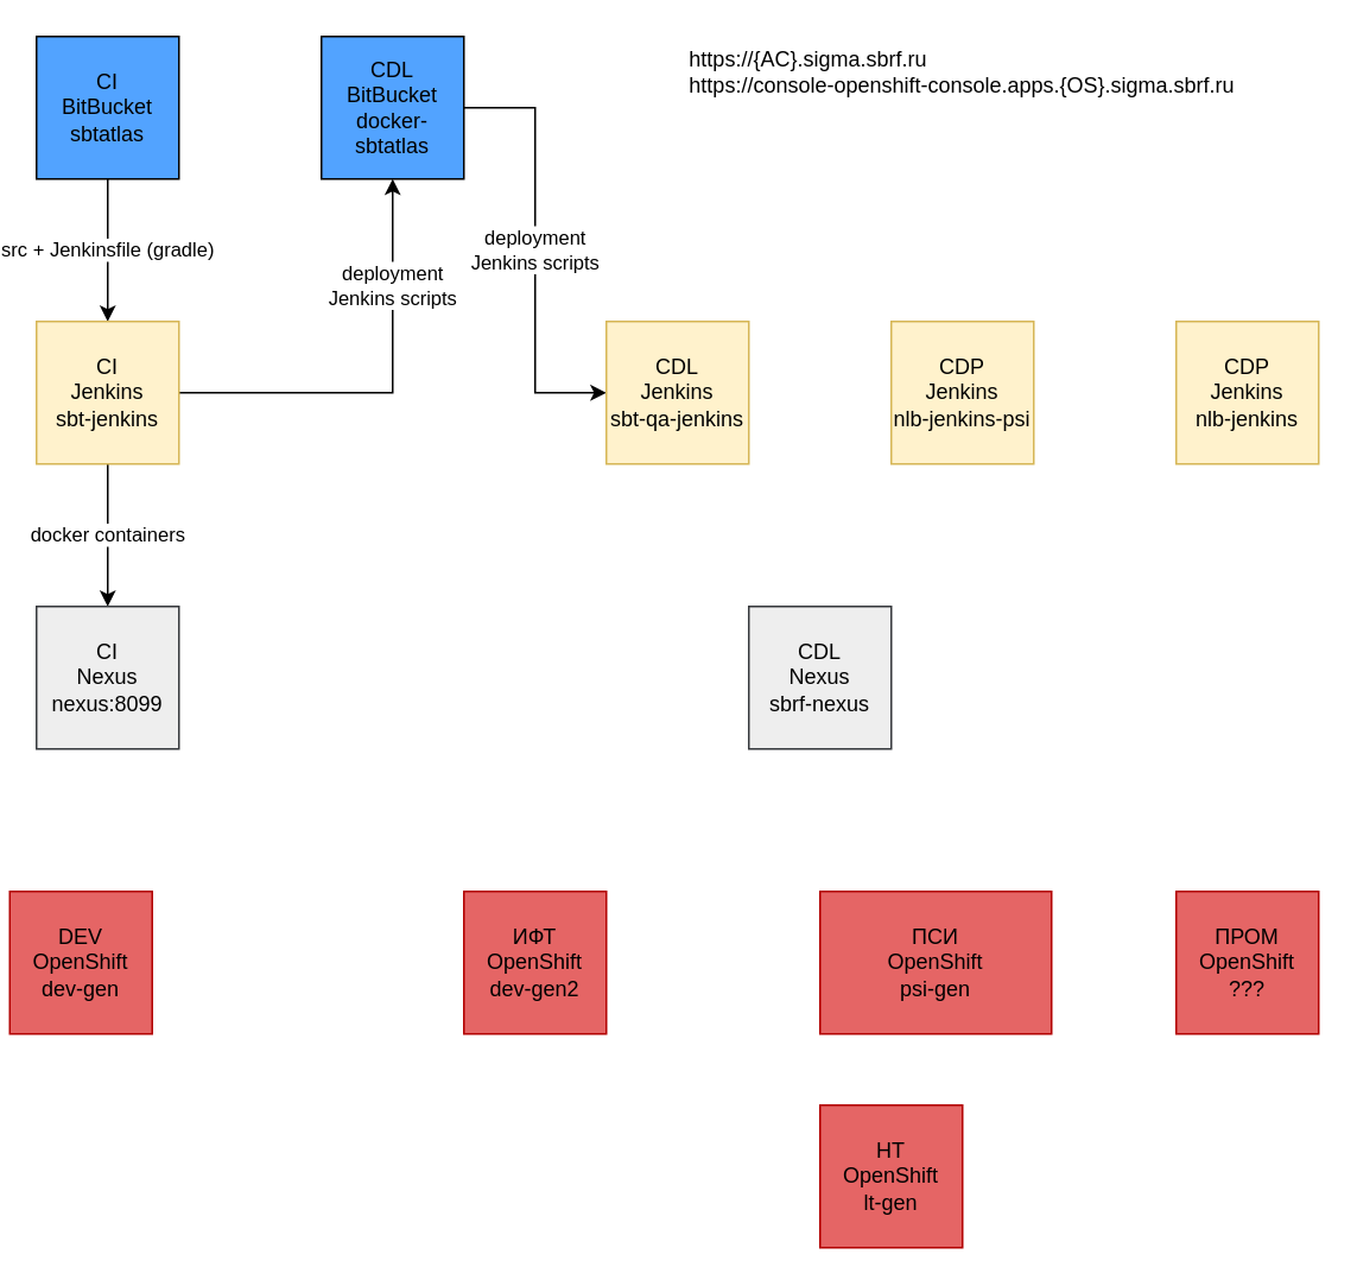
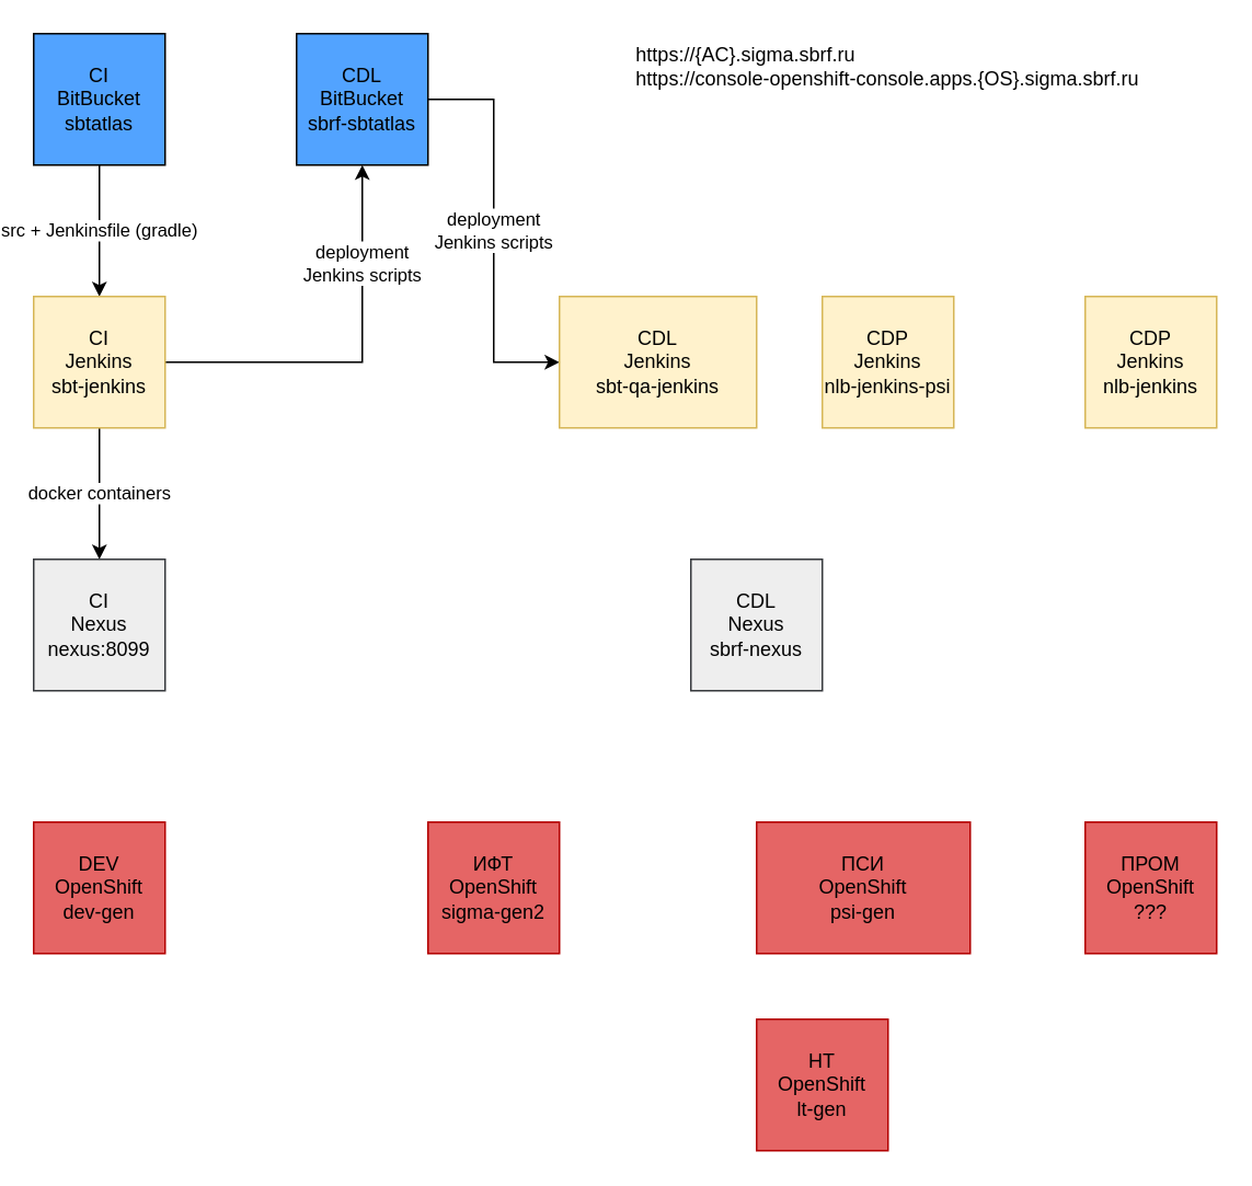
  <mxCell id="0" />
  <mxCell id="1" parent="0" />
  <mxCell id="2" value="src + Jenkinsfile (gradle)" style="edgeStyle=orthogonalEdgeStyle;rounded=0;orthogonalLoop=1;jettySize=auto;html=1;exitX=0.5;exitY=1;exitDx=0;exitDy=0;entryX=0.5;entryY=0;entryDx=0;entryDy=0;fontColor=#000000;" edge="1" parent="1" source="3" target="6"><mxGeometry relative="1" as="geometry" /></mxCell>
  <mxCell id="3" value="&lt;div&gt;CI&lt;/div&gt;&lt;div&gt;BitBucket&lt;/div&gt;&lt;div&gt;sbtatlas&lt;br&gt;&lt;/div&gt;" style="whiteSpace=wrap;html=1;aspect=fixed;fillColor=#52A3FF;" parent="1" vertex="1"><mxGeometry x="20" y="20" width="80" height="80" as="geometry" /></mxCell>
  <mxCell id="4" value="docker containers" style="edgeStyle=orthogonalEdgeStyle;rounded=0;orthogonalLoop=1;jettySize=auto;html=1;fontColor=#000000;" edge="1" parent="1" source="6" target="7"><mxGeometry relative="1" as="geometry" /></mxCell>
  <mxCell id="5" value="&lt;div&gt;deployment&lt;/div&gt;&lt;div&gt;Jenkins scripts&lt;/div&gt;" style="edgeStyle=orthogonalEdgeStyle;rounded=0;orthogonalLoop=1;jettySize=auto;html=1;entryX=0.5;entryY=1;entryDx=0;entryDy=0;fontColor=#000000;" edge="1" parent="1" source="6" target="10"><mxGeometry x="0.5" relative="1" as="geometry"><mxPoint as="offset" /></mxGeometry></mxCell>
  <mxCell id="6" value="&lt;div&gt;CI&lt;br&gt;Jenkins&lt;br&gt;sbt-jenkins&lt;br&gt;&lt;/div&gt;" style="whiteSpace=wrap;html=1;aspect=fixed;fillColor=#fff2cc;strokeColor=#d6b656;" parent="1" vertex="1"><mxGeometry x="20" y="180" width="80" height="80" as="geometry" /></mxCell>
  <mxCell id="7" value="CI&lt;br&gt;Nexus&lt;br&gt;nexus:8099" style="whiteSpace=wrap;html=1;aspect=fixed;fillColor=#eeeeee;strokeColor=#36393d;" parent="1" vertex="1"><mxGeometry x="20" y="340" width="80" height="80" as="geometry" /></mxCell>
- <mxCell id="8" value="DEV&lt;br&gt;OpenShift&lt;br&gt;dev-gen" style="whiteSpace=wrap;html=1;aspect=fixed;strokeColor=#B20000;fillColor=#E56565;" parent="1" vertex="1"><mxGeometry x="5" y="500" width="80" height="80" as="geometry" /></mxCell>
+ <mxCell id="8" value="DEV&lt;br&gt;OpenShift&lt;br&gt;dev-gen" style="whiteSpace=wrap;html=1;aspect=fixed;strokeColor=#B20000;fillColor=#E56565;" parent="1" vertex="1"><mxGeometry x="20" y="500" width="80" height="80" as="geometry" /></mxCell>
  <mxCell id="9" value="&lt;div&gt;deployment&lt;/div&gt;&lt;div&gt;Jenkins scripts&lt;/div&gt;" style="edgeStyle=orthogonalEdgeStyle;rounded=0;orthogonalLoop=1;jettySize=auto;html=1;entryX=0;entryY=0.5;entryDx=0;entryDy=0;fontColor=#000000;" edge="1" parent="1" source="10" target="11"><mxGeometry relative="1" as="geometry" /></mxCell>
- <mxCell id="10" value="&lt;div&gt;CDL&lt;br&gt;&lt;/div&gt;&lt;div&gt;BitBucket&lt;/div&gt;&lt;div&gt;docker-sbtatlas&lt;br&gt;&lt;/div&gt;" style="whiteSpace=wrap;html=1;aspect=fixed;fillColor=#52A3FF;" vertex="1" parent="1"><mxGeometry x="180" y="20" width="80" height="80" as="geometry" /></mxCell>
- <mxCell id="11" value="&lt;div&gt;CDL&lt;br&gt;Jenkins&lt;br&gt;sbt-qa-jenkins&lt;br&gt;&lt;/div&gt;" style="whiteSpace=wrap;html=1;aspect=fixed;fillColor=#fff2cc;strokeColor=#d6b656;" vertex="1" parent="1"><mxGeometry x="340" y="180" width="80" height="80" as="geometry" /></mxCell>
+ <mxCell id="10" value="&lt;div&gt;CDL&lt;br&gt;&lt;/div&gt;&lt;div&gt;BitBucket&lt;/div&gt;&lt;div&gt;sbrf-sbtatlas&lt;br&gt;&lt;/div&gt;" style="whiteSpace=wrap;html=1;aspect=fixed;fillColor=#52A3FF;" vertex="1" parent="1"><mxGeometry x="180" y="20" width="80" height="80" as="geometry" /></mxCell>
+ <mxCell id="11" value="&lt;div&gt;CDL&lt;br&gt;Jenkins&lt;br&gt;sbt-qa-jenkins&lt;br&gt;&lt;/div&gt;" style="whiteSpace=wrap;html=1;aspect=fixed;fillColor=#fff2cc;strokeColor=#d6b656;" vertex="1" parent="1"><mxGeometry x="340" y="180" width="120" height="80" as="geometry" /></mxCell>
  <mxCell id="12" value="CDL&lt;br&gt;Nexus&lt;br&gt;sbrf-nexus" style="whiteSpace=wrap;html=1;aspect=fixed;fillColor=#eeeeee;strokeColor=#36393d;" vertex="1" parent="1"><mxGeometry x="420" y="340" width="80" height="80" as="geometry" /></mxCell>
  <mxCell id="13" value="&lt;div&gt;CDP&lt;br&gt;Jenkins&lt;br&gt;nlb-jenkins-psi&lt;br&gt;&lt;/div&gt;" style="whiteSpace=wrap;html=1;aspect=fixed;fillColor=#fff2cc;strokeColor=#d6b656;" vertex="1" parent="1"><mxGeometry x="500" y="180" width="80" height="80" as="geometry" /></mxCell>
  <mxCell id="14" value="&lt;div&gt;CDP&lt;br&gt;Jenkins&lt;br&gt;nlb-jenkins&lt;br&gt;&lt;/div&gt;" style="whiteSpace=wrap;html=1;aspect=fixed;fillColor=#fff2cc;strokeColor=#d6b656;" vertex="1" parent="1"><mxGeometry x="660" y="180" width="80" height="80" as="geometry" /></mxCell>
- <mxCell id="15" value="ИФТ&lt;br&gt;OpenShift&lt;br&gt;dev-gen2" style="whiteSpace=wrap;html=1;aspect=fixed;strokeColor=#B20000;fillColor=#E56565;" vertex="1" parent="1"><mxGeometry x="260" y="500" width="80" height="80" as="geometry" /></mxCell>
+ <mxCell id="15" value="ИФТ&lt;br&gt;OpenShift&lt;br&gt;sigma-gen2" style="whiteSpace=wrap;html=1;aspect=fixed;strokeColor=#B20000;fillColor=#E56565;" vertex="1" parent="1"><mxGeometry x="260" y="500" width="80" height="80" as="geometry" /></mxCell>
  <mxCell id="16" value="ПСИ&lt;br&gt;OpenShift&lt;br&gt;psi-gen" style="whiteSpace=wrap;html=1;aspect=fixed;strokeColor=#B20000;fillColor=#E56565;" vertex="1" parent="1"><mxGeometry x="460" y="500" width="130" height="80" as="geometry" /></mxCell>
  <mxCell id="17" value="НТ&lt;br&gt;OpenShift&lt;br&gt;lt-gen" style="whiteSpace=wrap;html=1;aspect=fixed;strokeColor=#B20000;fillColor=#E56565;" vertex="1" parent="1"><mxGeometry x="460" y="620" width="80" height="80" as="geometry" /></mxCell>
  <mxCell id="18" value="ПРОМ&lt;br&gt;OpenShift&lt;br&gt;???" style="whiteSpace=wrap;html=1;aspect=fixed;strokeColor=#B20000;fillColor=#E56565;" vertex="1" parent="1"><mxGeometry x="660" y="500" width="80" height="80" as="geometry" /></mxCell>
  <mxCell id="19" value="&lt;div align=&quot;left&quot;&gt;https://{AC}.sigma.sbrf.ru&lt;br&gt;&lt;/div&gt;&lt;div align=&quot;left&quot;&gt;https://console-openshift-console.apps.{OS}.sigma.sbrf.ru&lt;br&gt;&lt;/div&gt;" style="text;html=1;strokeColor=none;fillColor=none;align=center;verticalAlign=middle;whiteSpace=wrap;rounded=0;fontColor=#000000;" vertex="1" parent="1"><mxGeometry x="380" y="20" width="320" height="40" as="geometry" /></mxCell>
